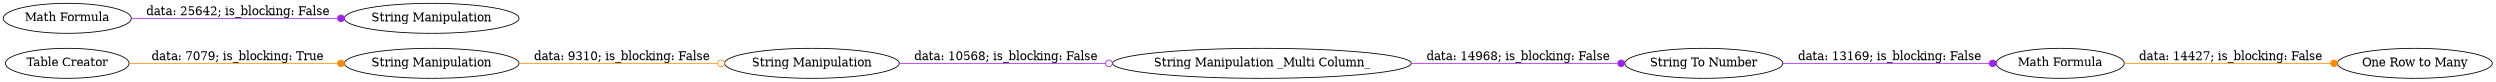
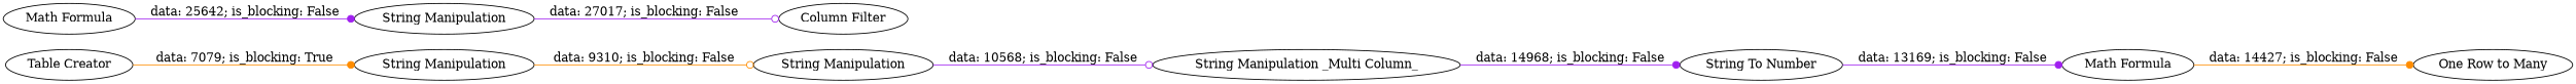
  digraph {
    rankdir=LR
    edge [arrowhead=dot color=purple]
    n1 [label="String To Number"]
    n2 [label="Math Formula"]
    n3 [label="One Row to Many"]
    n4 [label="Table Creator"]
    n5 [label="String Manipulation"]
    n6 [label="String Manipulation"]
    n7 [label="String Manipulation _Multi Column_"]
    n8 [label="Math Formula"]
    n9 [label="String Manipulation"]
+   n10 [label="Column Filter"]
    n1 -> n2 [label="data: 13169; is_blocking: False"]
    n2 -> n3 [color=darkorange label="data: 14427; is_blocking: False"]
    n4 -> n5 [color=darkorange label="data: 7079; is_blocking: True"]
    n5 -> n6 [arrowhead=odot color=darkorange label="data: 9310; is_blocking: False"]
    n6 -> n7 [arrowhead=odot label="data: 10568; is_blocking: False"]
    n7 -> n1 [label="data: 14968; is_blocking: False"]
    n8 -> n9 [label="data: 25642; is_blocking: False"]
+   n9 -> n10 [arrowhead=odot label="data: 27017; is_blocking: False"]
  }
